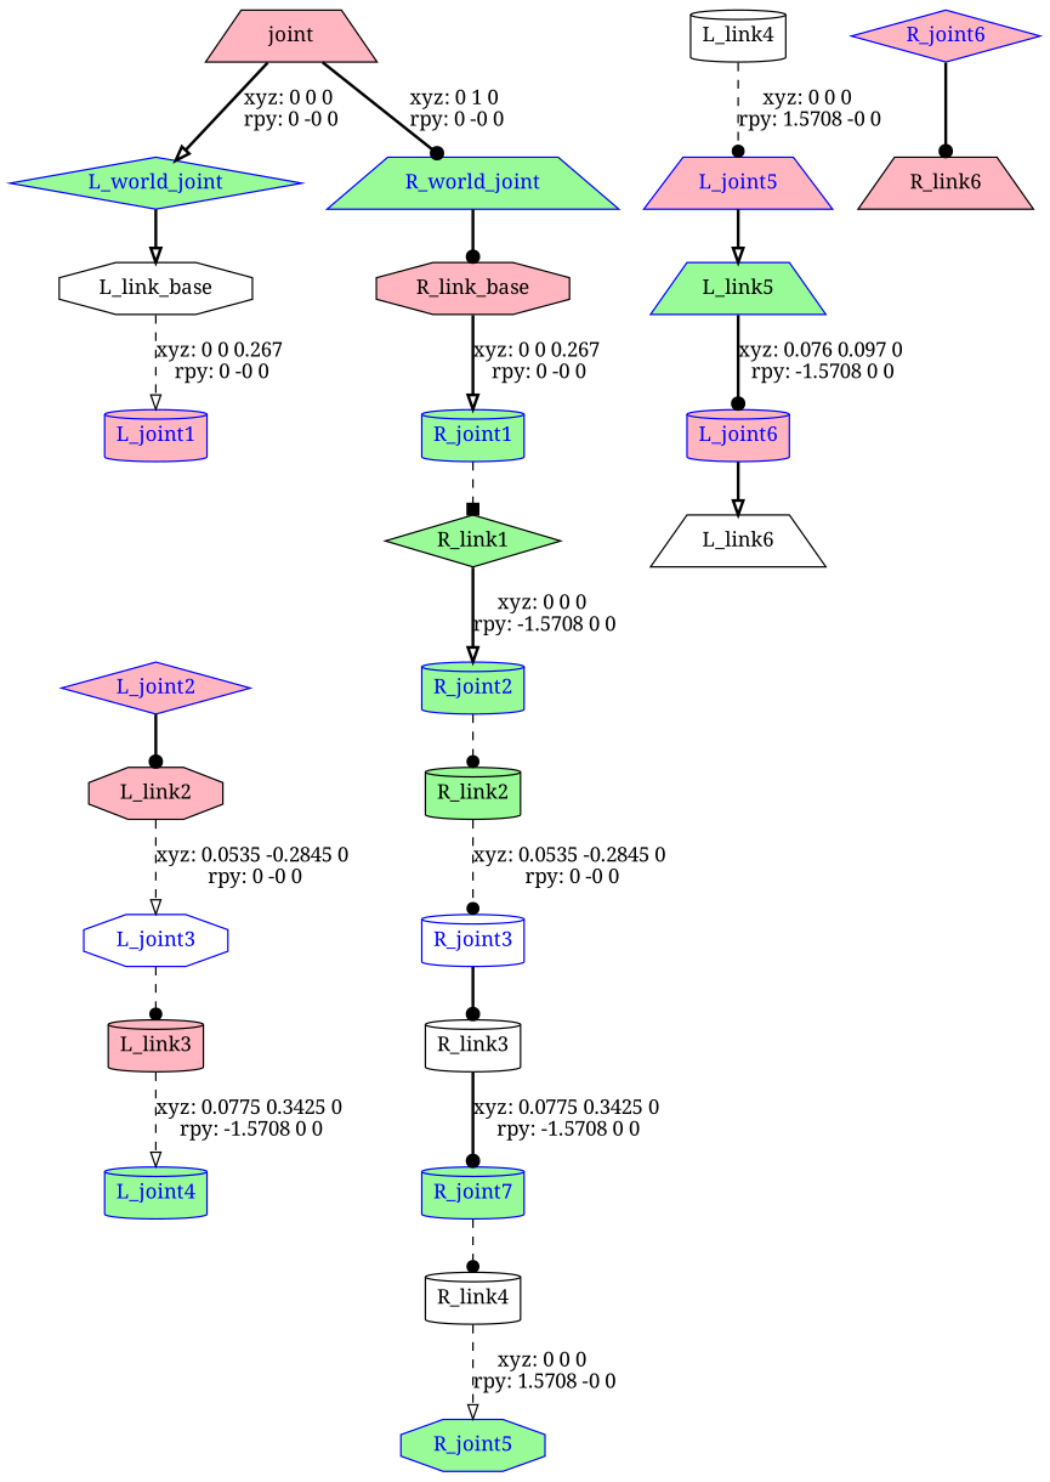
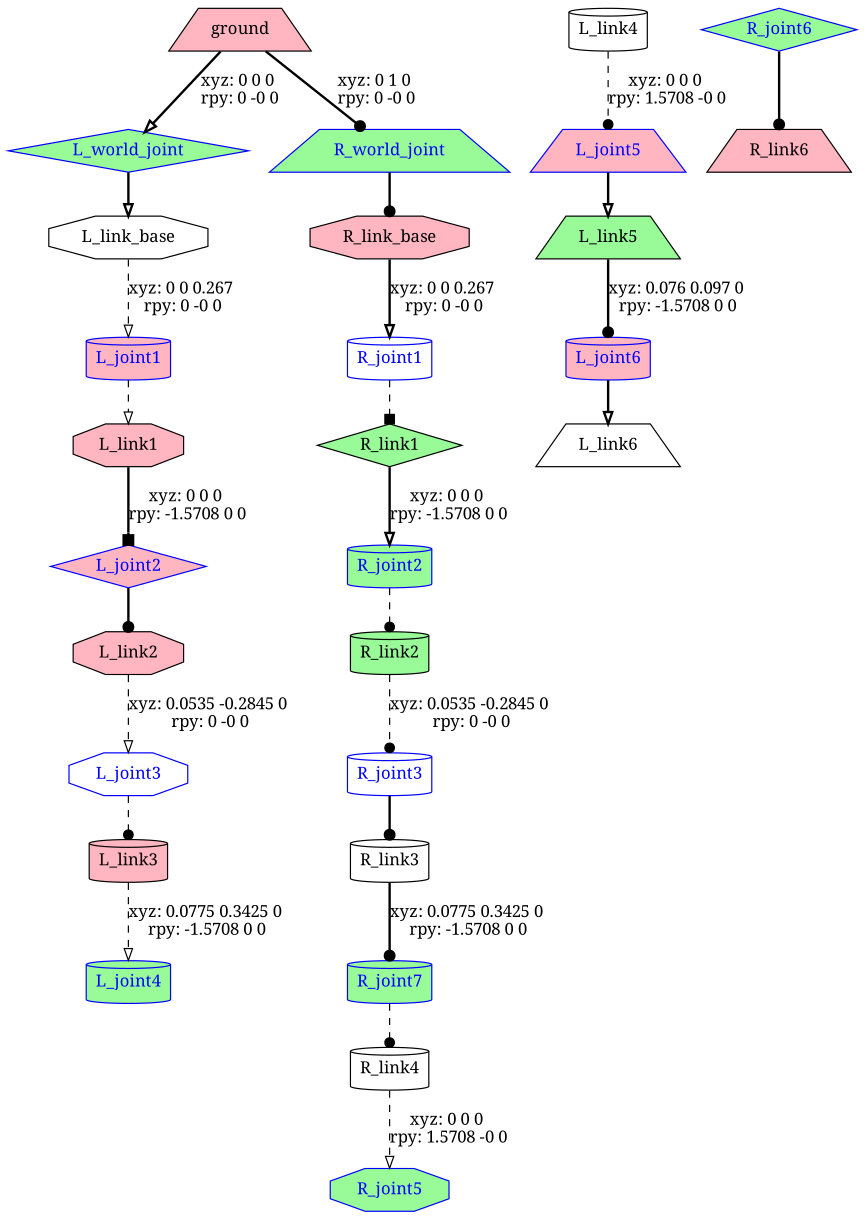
  digraph {
    fontname="Noto Serif"
    node [fillcolor=lightpink fontname="Noto Serif" shape=cylinder style=filled]
    edge [arrowhead=dot fontname="Noto Serif" style=bold]
-   n1 [label=joint shape=trapezium]
+   n1 [label=ground shape=trapezium]
    L_world_joint [color=blue fillcolor=palegreen fontcolor=blue shape=diamond]
    R_world_joint [color=blue fillcolor=palegreen fontcolor=blue shape=trapezium]
    n4 [fillcolor=white label=L_link_base shape=octagon]
    n5 [label=R_link_base shape=octagon]
    L_joint1 [color=blue fontcolor=blue]
+   n7 [label=L_link1 shape=octagon]
    L_joint2 [color=blue fontcolor=blue shape=diamond]
    n9 [label=L_link2 shape=octagon]
    L_joint3 [color=blue fillcolor=white fontcolor=blue shape=octagon]
    n11 [label=L_link3]
    L_joint4 [color=blue fillcolor=palegreen fontcolor=blue]
    n13 [fillcolor=white label=L_link4]
    L_joint5 [color=blue fontcolor=blue shape=trapezium]
-   n15 [fillcolor=palegreen label=L_link5 shape=trapezium color=blue]
+   n15 [fillcolor=palegreen label=L_link5 shape=trapezium]
    L_joint6 [color=blue fontcolor=blue]
    n17 [fillcolor=white label=L_link6 shape=trapezium]
-   R_joint1 [color=blue fillcolor=palegreen fontcolor=blue]
+   R_joint1 [color=blue fillcolor=white fontcolor=blue]
    n19 [fillcolor=palegreen label=R_link1 shape=diamond]
    R_joint2 [color=blue fillcolor=palegreen fontcolor=blue]
    n21 [fillcolor=palegreen label=R_link2]
    R_joint3 [color=blue fillcolor=white fontcolor=blue]
    n23 [fillcolor=white label=R_link3]
    n24 [color=blue fillcolor=palegreen fontcolor=blue label=R_joint7]
    n25 [fillcolor=white label=R_link4]
    R_joint5 [color=blue fillcolor=palegreen fontcolor=blue shape=octagon]
-   R_joint6 [color=blue fontcolor=blue shape=diamond]
+   R_joint6 [color=blue fillcolor=palegreen fontcolor=blue shape=diamond]
    n28 [label=R_link6 shape=trapezium]
    n1 -> L_world_joint [arrowhead=onormal label="xyz: 0 0 0 \nrpy: 0 -0 0"]
    n1 -> R_world_joint [label="xyz: 0 1 0 \nrpy: 0 -0 0"]
    L_world_joint -> n4 [arrowhead=onormal]
    R_world_joint -> n5
    n4 -> L_joint1 [arrowhead=onormal label="xyz: 0 0 0.267 \nrpy: 0 -0 0" style=dashed]
    n5 -> R_joint1 [arrowhead=onormal label="xyz: 0 0 0.267 \nrpy: 0 -0 0"]
+   L_joint1 -> n7 [arrowhead=onormal style=dashed]
+   n7 -> L_joint2 [arrowhead=box label="xyz: 0 0 0 \nrpy: -1.5708 0 0"]
    L_joint2 -> n9
    n9 -> L_joint3 [arrowhead=onormal label="xyz: 0.0535 -0.2845 0 \nrpy: 0 -0 0" style=dashed]
    L_joint3 -> n11 [style=dashed]
    n11 -> L_joint4 [arrowhead=onormal label="xyz: 0.0775 0.3425 0 \nrpy: -1.5708 0 0" style=dashed]
    n13 -> L_joint5 [label="xyz: 0 0 0 \nrpy: 1.5708 -0 0" style=dashed]
    L_joint5 -> n15 [arrowhead=onormal]
    n15 -> L_joint6 [label="xyz: 0.076 0.097 0 \nrpy: -1.5708 0 0"]
    L_joint6 -> n17 [arrowhead=onormal]
    R_joint1 -> n19 [arrowhead=box style=dashed]
    n19 -> R_joint2 [arrowhead=onormal label="xyz: 0 0 0 \nrpy: -1.5708 0 0"]
    R_joint2 -> n21 [style=dashed]
    n21 -> R_joint3 [label="xyz: 0.0535 -0.2845 0 \nrpy: 0 -0 0" style=dashed]
    R_joint3 -> n23
    n23 -> n24 [label="xyz: 0.0775 0.3425 0 \nrpy: -1.5708 0 0"]
    n24 -> n25 [style=dashed]
    n25 -> R_joint5 [arrowhead=onormal label="xyz: 0 0 0 \nrpy: 1.5708 -0 0" style=dashed]
    R_joint6 -> n28
  }
